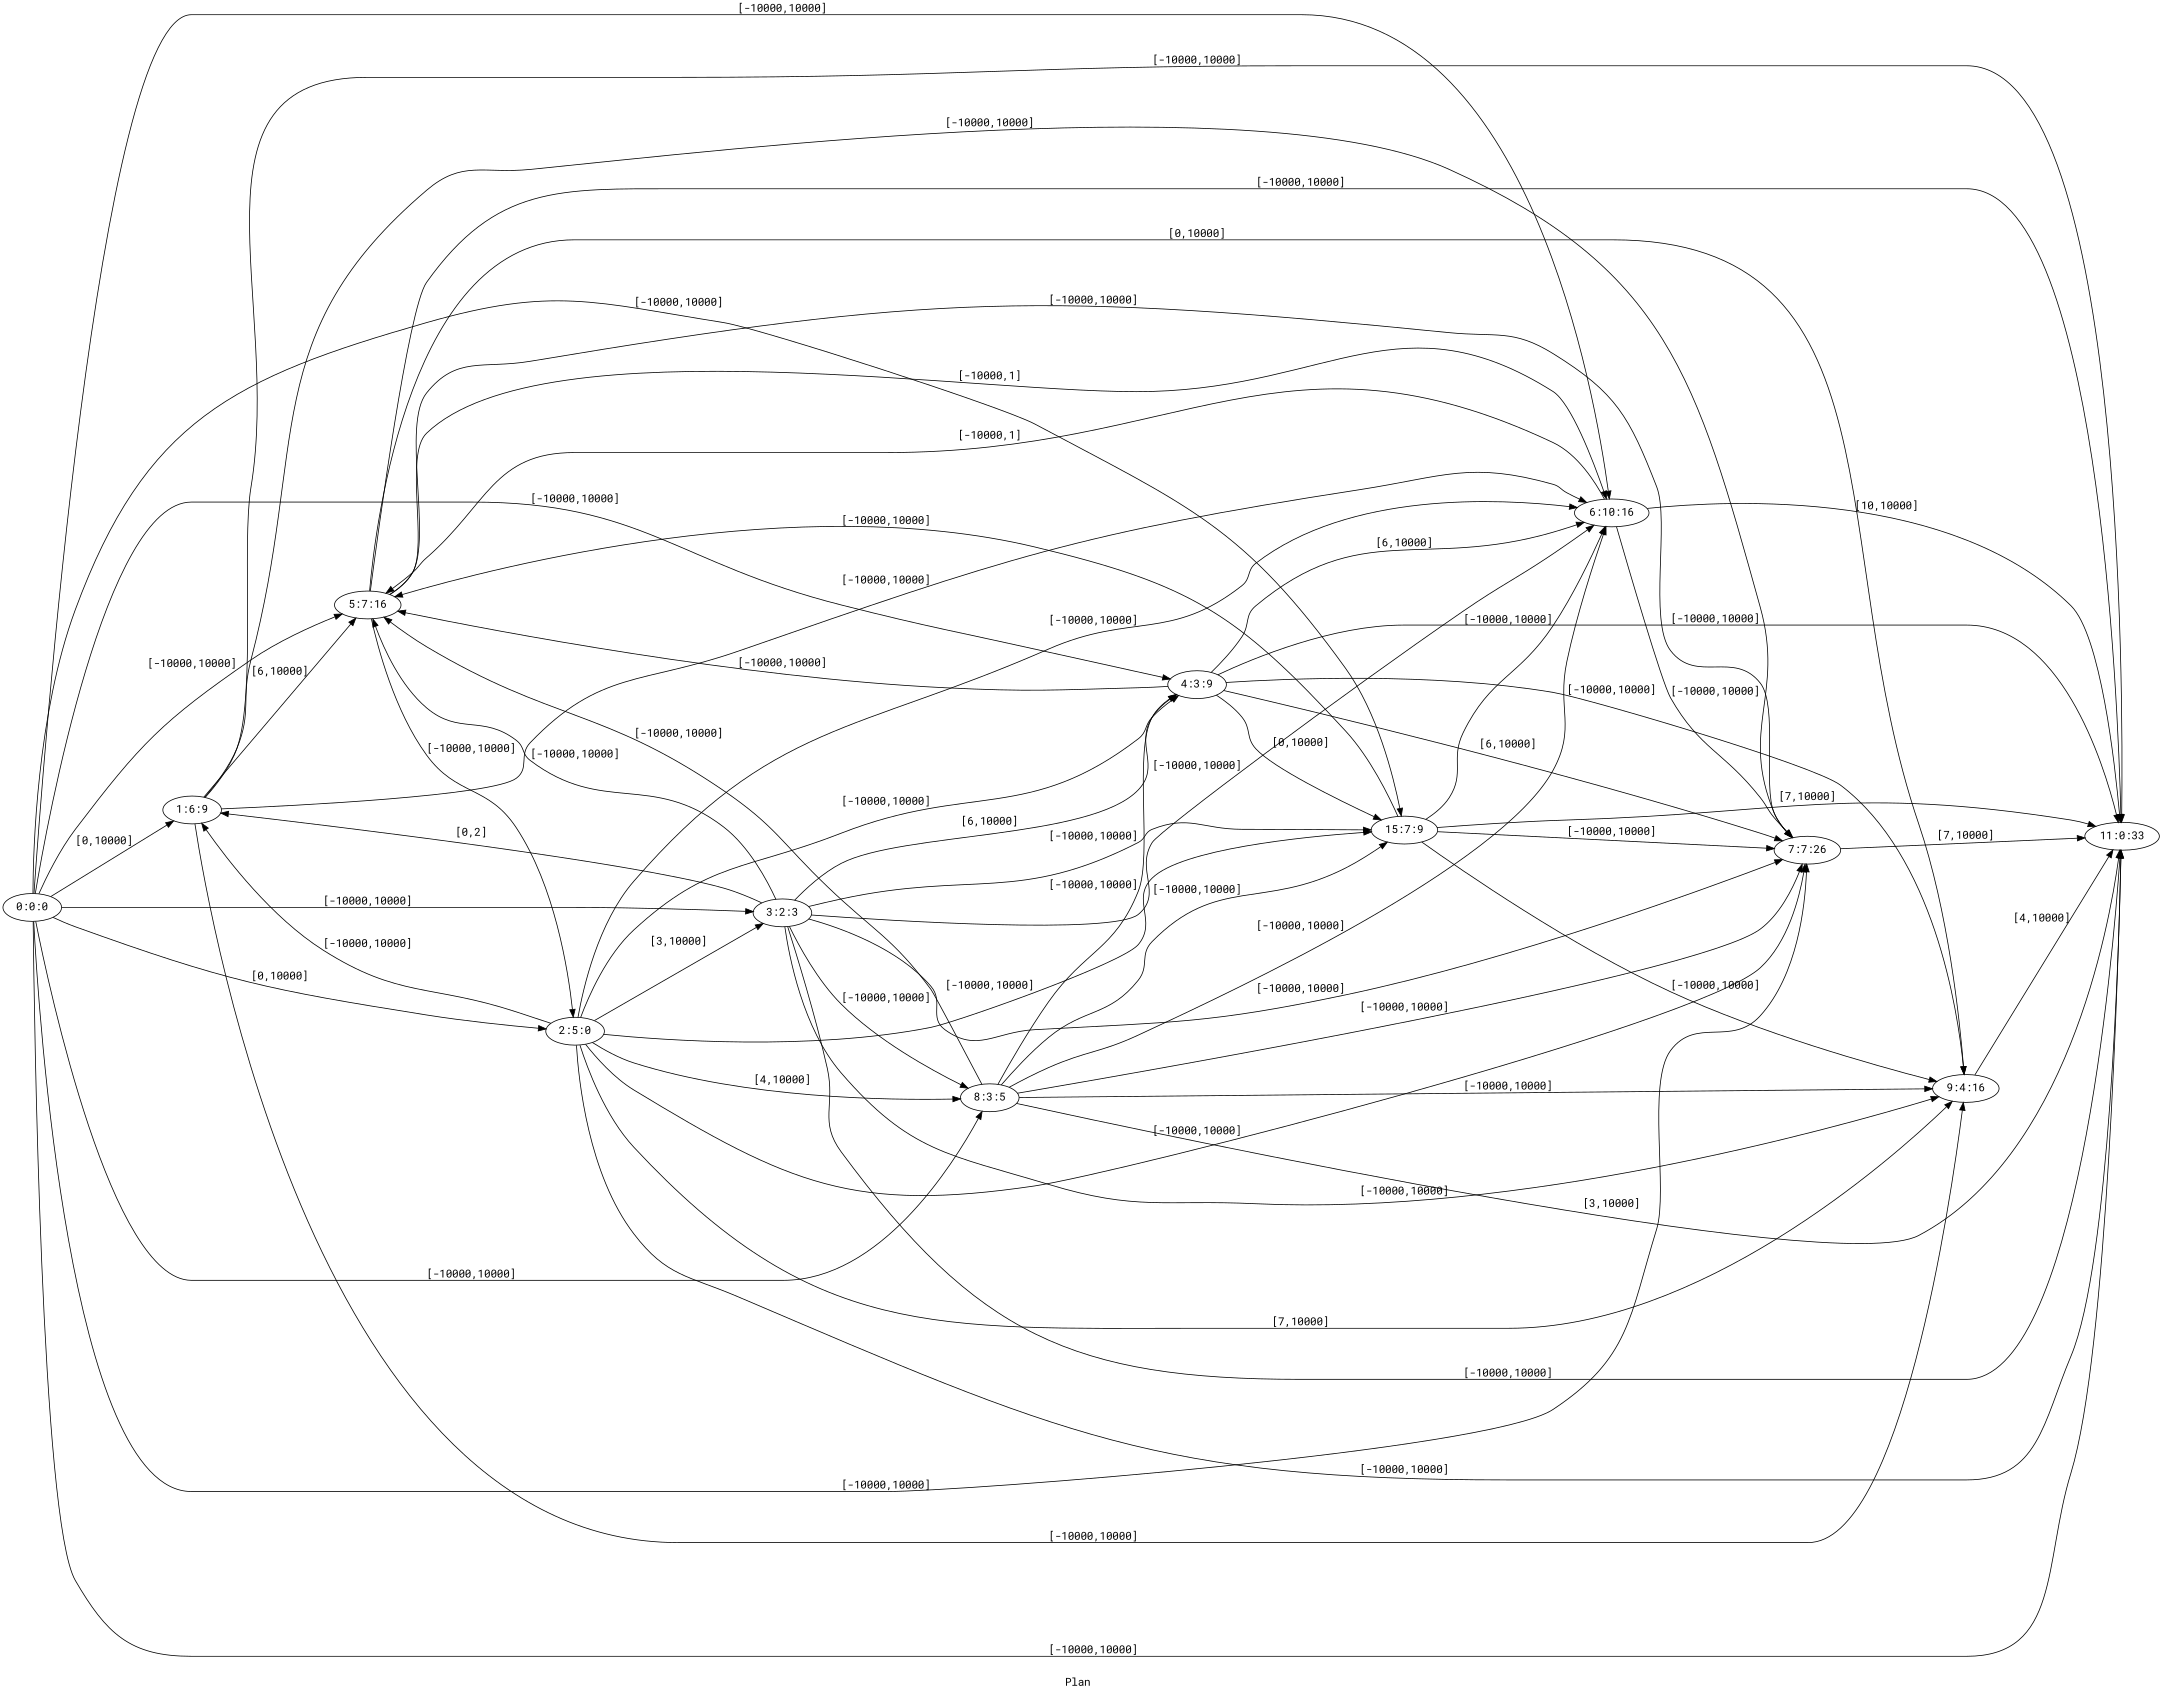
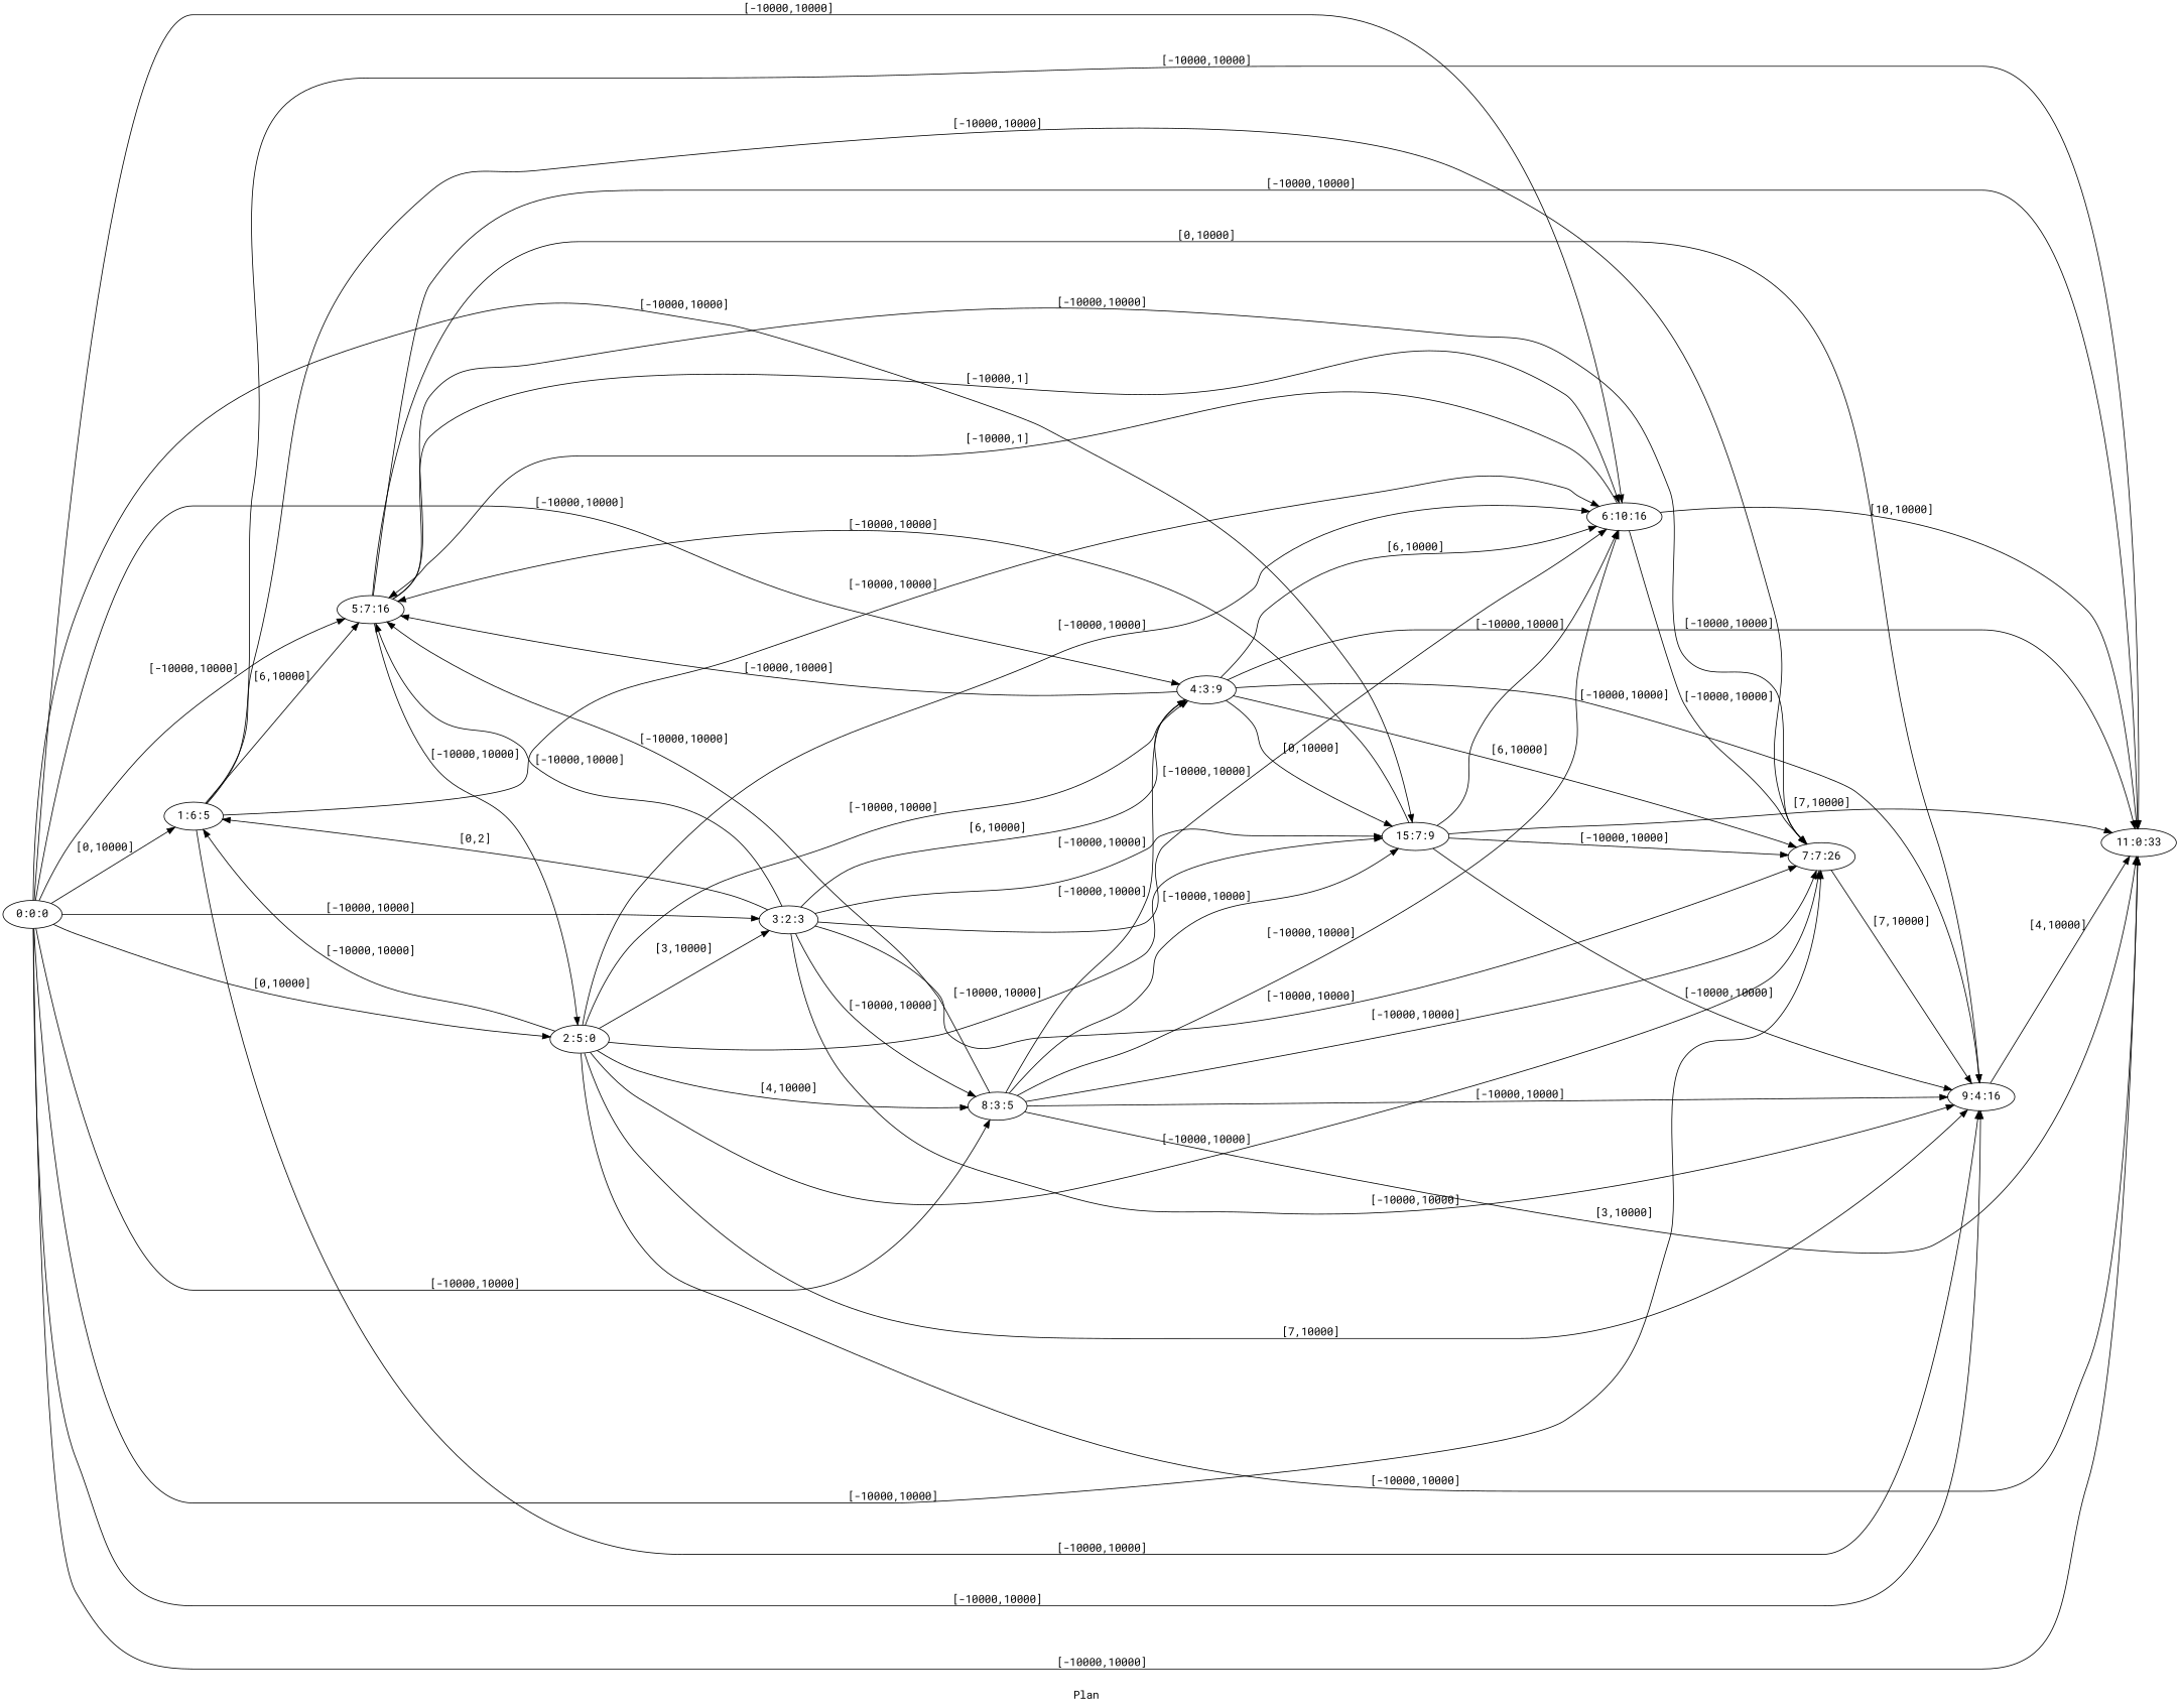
  digraph {
    fldt=0.741069
    fontname="Roboto Mono"
    label="Plan "
    nodesep=.45
    rankdir=LR
    node [fontname="Roboto Mono"]
    edge [fontname="Roboto Mono"]
    "0:0:0"
-   "1:6:5" [label="1:6:9"]
+   "1:6:5"
    "2:5:0"
    "3:2:3"
    "4:3:9"
    "5:7:16"
    "6:10:16"
    "7:7:26"
    "8:3:5"
    "9:4:16"
    n11 [label="15:7:9"]
    "11:0:33"
    "0:0:0" -> "1:6:5" [label="[0,10000]"]
    "0:0:0" -> "2:5:0" [label="[0,10000]"]
    "0:0:0" -> "3:2:3" [label="[-10000,10000]"]
    "0:0:0" -> "4:3:9" [label="[-10000,10000]"]
    "0:0:0" -> "5:7:16" [label="[-10000,10000]"]
    "0:0:0" -> "6:10:16" [label="[-10000,10000]"]
    "0:0:0" -> "7:7:26" [label="[-10000,10000]"]
    "0:0:0" -> "8:3:5" [label="[-10000,10000]"]
+   "0:0:0" -> "9:4:16" [label="[-10000,10000]"]
    "0:0:0" -> n11 [label="[-10000,10000]"]
    "0:0:0" -> "11:0:33" [label="[-10000,10000]"]
    "1:6:5" -> "5:7:16" [label="[6,10000]"]
    "1:6:5" -> "6:10:16" [label="[-10000,10000]"]
    "1:6:5" -> "7:7:26" [label="[-10000,10000]"]
    "1:6:5" -> "9:4:16" [label="[-10000,10000]"]
    "1:6:5" -> "11:0:33" [label="[-10000,10000]"]
    "2:5:0" -> "1:6:5" [label="[-10000,10000]"]
    "2:5:0" -> "3:2:3" [label="[3,10000]"]
    "2:5:0" -> "4:3:9" [label="[-10000,10000]"]
    "2:5:0" -> "6:10:16" [label="[-10000,10000]"]
    "2:5:0" -> "7:7:26" [label="[-10000,10000]"]
    "2:5:0" -> "8:3:5" [label="[4,10000]"]
    "2:5:0" -> "9:4:16" [label="[7,10000]"]
    "2:5:0" -> n11 [label="[-10000,10000]"]
    "2:5:0" -> "11:0:33" [label="[-10000,10000]"]
    "3:2:3" -> "1:6:5" [label="[0,2]"]
    "3:2:3" -> "4:3:9" [label="[6,10000]"]
    "3:2:3" -> "5:7:16" [label="[-10000,10000]"]
    "3:2:3" -> "6:10:16" [label="[-10000,10000]"]
    "3:2:3" -> "7:7:26" [label="[-10000,10000]"]
    "3:2:3" -> "8:3:5" [label="[-10000,10000]"]
    "3:2:3" -> "9:4:16" [label="[-10000,10000]"]
    "3:2:3" -> n11 [label="[-10000,10000]"]
-   "3:2:3" -> "11:0:33" [label="[-10000,10000]"]
    "4:3:9" -> "5:7:16" [label="[-10000,10000]"]
    "4:3:9" -> "6:10:16" [label="[6,10000]"]
    "4:3:9" -> "7:7:26" [label="[6,10000]"]
    "4:3:9" -> "9:4:16" [label="[-10000,10000]"]
    "4:3:9" -> n11 [label="[0,10000]"]
    "4:3:9" -> "11:0:33" [label="[-10000,10000]"]
    "5:7:16" -> "2:5:0" [label="[-10000,10000]"]
    "5:7:16" -> "6:10:16" [label="[-10000,1]"]
    "5:7:16" -> "7:7:26" [label="[-10000,10000]"]
    "5:7:16" -> "9:4:16" [label="[0,10000]"]
    "5:7:16" -> "11:0:33" [label="[-10000,10000]"]
    "6:10:16" -> "5:7:16" [label="[-10000,1]"]
    "6:10:16" -> "7:7:26" [label="[-10000,10000]"]
    "6:10:16" -> "11:0:33" [label="[10,10000]"]
-   "7:7:26" -> "11:0:33" [label="[7,10000]"]
+   "7:7:26" -> "9:4:16" [label="[7,10000]"]
    "8:3:5" -> "4:3:9" [label="[-10000,10000]"]
    "8:3:5" -> "5:7:16" [label="[-10000,10000]"]
    "8:3:5" -> "6:10:16" [label="[-10000,10000]"]
    "8:3:5" -> "7:7:26" [label="[-10000,10000]"]
    "8:3:5" -> "9:4:16" [label="[-10000,10000]"]
    "8:3:5" -> n11 [label="[-10000,10000]"]
    "8:3:5" -> "11:0:33" [label="[3,10000]"]
    "9:4:16" -> "11:0:33" [label="[4,10000]"]
    n11 -> "5:7:16" [label="[-10000,10000]"]
    n11 -> "6:10:16" [label="[-10000,10000]"]
    n11 -> "7:7:26" [label="[-10000,10000]"]
    n11 -> "9:4:16" [label="[-10000,10000]"]
    n11 -> "11:0:33" [label="[7,10000]"]
  }
